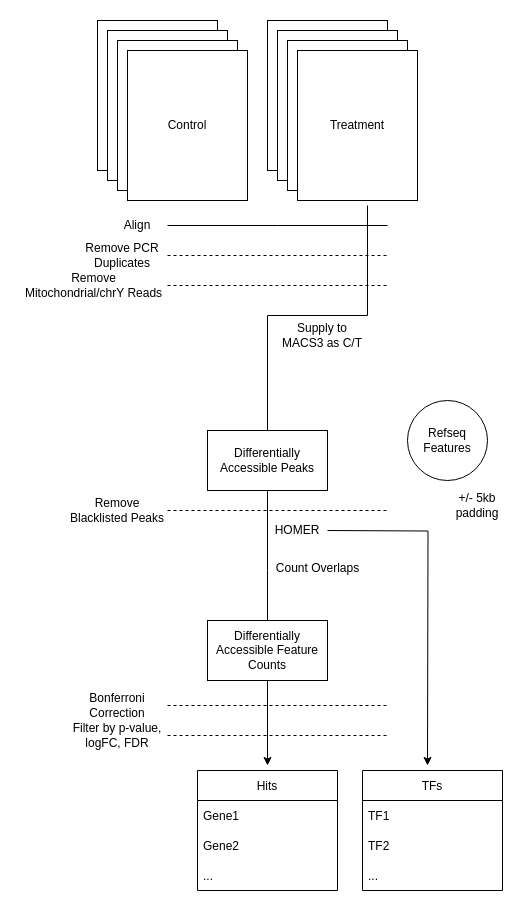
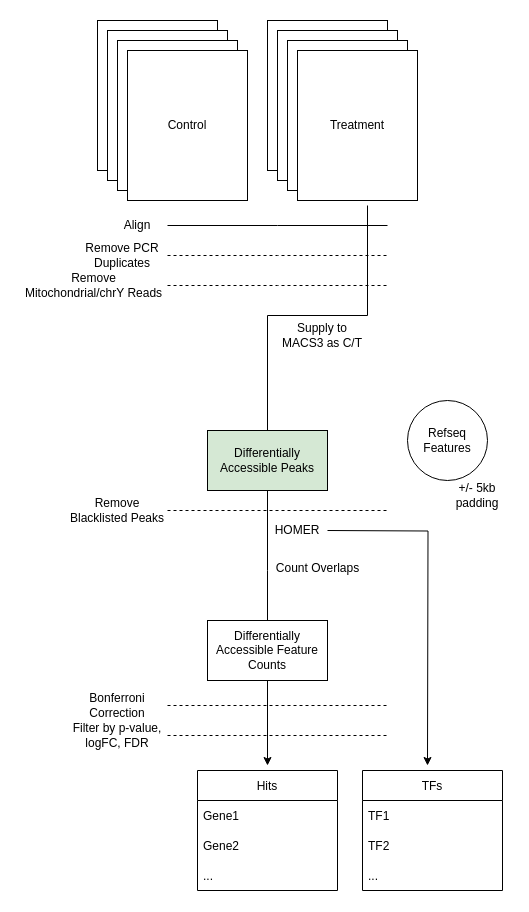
  <mxCell id="0" />
  <mxCell id="1" parent="0" />
  <mxCell id="2" value="" style="rounded=0;whiteSpace=wrap;html=1;" vertex="1" parent="1"><mxGeometry x="97" y="20" width="120" height="150" as="geometry" /></mxCell>
  <mxCell id="3" value="" style="rounded=0;whiteSpace=wrap;html=1;" vertex="1" parent="1"><mxGeometry x="107" y="30" width="120" height="150" as="geometry" /></mxCell>
  <mxCell id="4" value="" style="rounded=0;whiteSpace=wrap;html=1;" vertex="1" parent="1"><mxGeometry x="117" y="40" width="120" height="150" as="geometry" /></mxCell>
  <mxCell id="5" value="Control" style="rounded=0;whiteSpace=wrap;html=1;" vertex="1" parent="1"><mxGeometry x="127" y="50" width="120" height="150" as="geometry" /></mxCell>
  <mxCell id="6" value="" style="rounded=0;whiteSpace=wrap;html=1;" vertex="1" parent="1"><mxGeometry x="267" y="20" width="120" height="150" as="geometry" /></mxCell>
  <mxCell id="7" value="" style="rounded=0;whiteSpace=wrap;html=1;" vertex="1" parent="1"><mxGeometry x="277" y="30" width="120" height="150" as="geometry" /></mxCell>
  <mxCell id="8" value="" style="rounded=0;whiteSpace=wrap;html=1;" vertex="1" parent="1"><mxGeometry x="287" y="40" width="120" height="150" as="geometry" /></mxCell>
  <mxCell id="9" style="edgeStyle=orthogonalEdgeStyle;rounded=0;orthogonalLoop=1;jettySize=auto;html=1;endArrow=none;endFill=0;" edge="1" parent="1"><mxGeometry relative="1" as="geometry"><mxPoint x="267" y="435" as="targetPoint" /><mxPoint x="367" y="205" as="sourcePoint" /><Array as="points"><mxPoint x="367" y="315" /><mxPoint x="267" y="315" /></Array></mxGeometry></mxCell>
  <mxCell id="10" value="Treatment" style="rounded=0;whiteSpace=wrap;html=1;" vertex="1" parent="1"><mxGeometry x="297" y="50" width="120" height="150" as="geometry" /></mxCell>
  <mxCell id="11" style="edgeStyle=orthogonalEdgeStyle;rounded=0;orthogonalLoop=1;jettySize=auto;html=1;endArrow=classic;endFill=1;" edge="1" parent="1" source="12"><mxGeometry relative="1" as="geometry"><mxPoint x="267" y="650" as="targetPoint" /></mxGeometry></mxCell>
- <mxCell id="12" value="Differentially Accessible Peaks" style="rounded=0;whiteSpace=wrap;html=1;" vertex="1" parent="1"><mxGeometry x="207" y="430" width="120" height="60" as="geometry" /></mxCell>
+ <mxCell id="12" value="Differentially Accessible Peaks" style="rounded=0;whiteSpace=wrap;html=1;fillColor=#d5e8d4;" vertex="1" parent="1"><mxGeometry x="207" y="430" width="120" height="60" as="geometry" /></mxCell>
  <mxCell id="13" style="edgeStyle=orthogonalEdgeStyle;rounded=0;orthogonalLoop=1;jettySize=auto;html=1;endArrow=none;endFill=0;" edge="1" parent="1" source="14"><mxGeometry relative="1" as="geometry"><mxPoint x="387" y="225" as="targetPoint" /></mxGeometry></mxCell>
  <mxCell id="14" value="Align" style="text;html=1;strokeColor=none;fillColor=none;align=center;verticalAlign=middle;whiteSpace=wrap;rounded=0;" vertex="1" parent="1"><mxGeometry x="107" y="210" width="60" height="30" as="geometry" /></mxCell>
  <mxCell id="15" style="edgeStyle=orthogonalEdgeStyle;rounded=0;orthogonalLoop=1;jettySize=auto;html=1;endArrow=none;endFill=0;dashed=1;" edge="1" parent="1" source="16"><mxGeometry relative="1" as="geometry"><mxPoint x="387" y="255" as="targetPoint" /></mxGeometry></mxCell>
  <mxCell id="16" value="Remove PCR Duplicates" style="text;html=1;strokeColor=none;fillColor=none;align=center;verticalAlign=middle;whiteSpace=wrap;rounded=0;" vertex="1" parent="1"><mxGeometry x="77" y="240" width="90" height="30" as="geometry" /></mxCell>
  <mxCell id="17" style="edgeStyle=orthogonalEdgeStyle;rounded=0;orthogonalLoop=1;jettySize=auto;html=1;endArrow=none;endFill=0;dashed=1;" edge="1" parent="1" source="18"><mxGeometry relative="1" as="geometry"><mxPoint x="387" y="285" as="targetPoint" /></mxGeometry></mxCell>
  <mxCell id="18" value="Remove Mitochondrial/chrY Reads" style="text;html=1;strokeColor=none;fillColor=none;align=center;verticalAlign=middle;whiteSpace=wrap;rounded=0;" vertex="1" parent="1"><mxGeometry x="20" y="270" width="147" height="30" as="geometry" /></mxCell>
  <mxCell id="19" value="Supply to MACS3 as C/T" style="text;html=1;strokeColor=none;fillColor=none;align=center;verticalAlign=middle;whiteSpace=wrap;rounded=0;" vertex="1" parent="1"><mxGeometry x="277" y="320" width="90" height="30" as="geometry" /></mxCell>
  <mxCell id="20" value="Refseq Features" style="ellipse;whiteSpace=wrap;html=1;aspect=fixed;" vertex="1" parent="1"><mxGeometry x="407" y="400" width="80" height="80" as="geometry" /></mxCell>
- <mxCell id="21" value="+/- 5kb padding" style="text;html=1;strokeColor=none;fillColor=none;align=center;verticalAlign=middle;whiteSpace=wrap;rounded=0;" vertex="1" parent="1"><mxGeometry x="447" y="490" width="60" height="30" as="geometry" /></mxCell>
+ <mxCell id="21" value="+/- 5kb padding" style="text;html=1;strokeColor=none;fillColor=none;align=center;verticalAlign=middle;whiteSpace=wrap;rounded=0;" vertex="1" parent="1"><mxGeometry x="447" y="480" width="60" height="30" as="geometry" /></mxCell>
  <mxCell id="22" value="Count Overlaps" style="text;html=1;strokeColor=none;fillColor=none;align=center;verticalAlign=middle;whiteSpace=wrap;rounded=0;" vertex="1" parent="1"><mxGeometry x="267" y="553" width="101" height="30" as="geometry" /></mxCell>
  <mxCell id="23" style="edgeStyle=orthogonalEdgeStyle;rounded=0;orthogonalLoop=1;jettySize=auto;html=1;endArrow=none;endFill=0;dashed=1;" edge="1" parent="1"><mxGeometry relative="1" as="geometry"><mxPoint x="387" y="510" as="targetPoint" /><mxPoint x="167" y="510" as="sourcePoint" /></mxGeometry></mxCell>
  <mxCell id="24" value="Remove Blacklisted Peaks" style="text;html=1;strokeColor=none;fillColor=none;align=center;verticalAlign=middle;whiteSpace=wrap;rounded=0;" vertex="1" parent="1"><mxGeometry x="67" y="495" width="100" height="30" as="geometry" /></mxCell>
  <mxCell id="25" style="edgeStyle=orthogonalEdgeStyle;rounded=0;orthogonalLoop=1;jettySize=auto;html=1;endArrow=classic;endFill=1;" edge="1" parent="1" source="26"><mxGeometry relative="1" as="geometry"><mxPoint x="267" y="765" as="targetPoint" /></mxGeometry></mxCell>
  <mxCell id="26" value="Differentially Accessible Feature Counts" style="rounded=0;whiteSpace=wrap;html=1;" vertex="1" parent="1"><mxGeometry x="207" y="620" width="120" height="60" as="geometry" /></mxCell>
  <mxCell id="27" style="edgeStyle=orthogonalEdgeStyle;rounded=0;orthogonalLoop=1;jettySize=auto;html=1;endArrow=none;endFill=0;dashed=1;" edge="1" parent="1"><mxGeometry relative="1" as="geometry"><mxPoint x="387" y="735" as="targetPoint" /><mxPoint x="167" y="735" as="sourcePoint" /></mxGeometry></mxCell>
  <mxCell id="28" value="Filter by p-value, logFC, FDR" style="text;html=1;strokeColor=none;fillColor=none;align=center;verticalAlign=middle;whiteSpace=wrap;rounded=0;" vertex="1" parent="1"><mxGeometry x="67" y="720" width="100" height="30" as="geometry" /></mxCell>
  <mxCell id="29" style="edgeStyle=orthogonalEdgeStyle;rounded=0;orthogonalLoop=1;jettySize=auto;html=1;endArrow=none;endFill=0;dashed=1;" edge="1" parent="1"><mxGeometry relative="1" as="geometry"><mxPoint x="387" y="705" as="targetPoint" /><mxPoint x="167" y="705" as="sourcePoint" /></mxGeometry></mxCell>
  <mxCell id="30" value="Bonferroni Correction" style="text;html=1;strokeColor=none;fillColor=none;align=center;verticalAlign=middle;whiteSpace=wrap;rounded=0;" vertex="1" parent="1"><mxGeometry x="67" y="690" width="100" height="30" as="geometry" /></mxCell>
  <mxCell id="31" value="Hits" style="swimlane;fontStyle=0;childLayout=stackLayout;horizontal=1;startSize=30;horizontalStack=0;resizeParent=1;resizeParentMax=0;resizeLast=0;collapsible=1;marginBottom=0;" vertex="1" parent="1"><mxGeometry x="197" y="770" width="140" height="120" as="geometry"><mxRectangle x="260" y="960" width="48" height="30" as="alternateBounds" /></mxGeometry></mxCell>
  <mxCell id="32" value="Gene1" style="text;strokeColor=none;fillColor=none;align=left;verticalAlign=middle;spacingLeft=4;spacingRight=4;overflow=hidden;points=[[0,0.5],[1,0.5]];portConstraint=eastwest;rotatable=0;" vertex="1" parent="31"><mxGeometry y="30" width="140" height="30" as="geometry" /></mxCell>
  <mxCell id="33" value="Gene2" style="text;strokeColor=none;fillColor=none;align=left;verticalAlign=middle;spacingLeft=4;spacingRight=4;overflow=hidden;points=[[0,0.5],[1,0.5]];portConstraint=eastwest;rotatable=0;" vertex="1" parent="31"><mxGeometry y="60" width="140" height="30" as="geometry" /></mxCell>
  <mxCell id="34" value="..." style="text;strokeColor=none;fillColor=none;align=left;verticalAlign=middle;spacingLeft=4;spacingRight=4;overflow=hidden;points=[[0,0.5],[1,0.5]];portConstraint=eastwest;rotatable=0;" vertex="1" parent="31"><mxGeometry y="90" width="140" height="30" as="geometry" /></mxCell>
  <mxCell id="35" style="edgeStyle=orthogonalEdgeStyle;rounded=0;orthogonalLoop=1;jettySize=auto;html=1;endArrow=classic;endFill=1;" edge="1" parent="1"><mxGeometry relative="1" as="geometry"><mxPoint x="427" y="765" as="targetPoint" /><mxPoint x="327" y="530" as="sourcePoint" /></mxGeometry></mxCell>
  <mxCell id="36" value="HOMER" style="text;html=1;strokeColor=none;fillColor=none;align=center;verticalAlign=middle;whiteSpace=wrap;rounded=0;" vertex="1" parent="1"><mxGeometry x="267" y="515" width="60" height="30" as="geometry" /></mxCell>
  <mxCell id="37" value="TFs" style="swimlane;fontStyle=0;childLayout=stackLayout;horizontal=1;startSize=30;horizontalStack=0;resizeParent=1;resizeParentMax=0;resizeLast=0;collapsible=1;marginBottom=0;" vertex="1" parent="1"><mxGeometry x="362" y="770" width="140" height="120" as="geometry" /></mxCell>
  <mxCell id="38" value="TF1" style="text;strokeColor=none;fillColor=none;align=left;verticalAlign=middle;spacingLeft=4;spacingRight=4;overflow=hidden;points=[[0,0.5],[1,0.5]];portConstraint=eastwest;rotatable=0;" vertex="1" parent="37"><mxGeometry y="30" width="140" height="30" as="geometry" /></mxCell>
  <mxCell id="39" value="TF2" style="text;strokeColor=none;fillColor=none;align=left;verticalAlign=middle;spacingLeft=4;spacingRight=4;overflow=hidden;points=[[0,0.5],[1,0.5]];portConstraint=eastwest;rotatable=0;" vertex="1" parent="37"><mxGeometry y="60" width="140" height="30" as="geometry" /></mxCell>
  <mxCell id="40" value="..." style="text;strokeColor=none;fillColor=none;align=left;verticalAlign=middle;spacingLeft=4;spacingRight=4;overflow=hidden;points=[[0,0.5],[1,0.5]];portConstraint=eastwest;rotatable=0;" vertex="1" parent="37"><mxGeometry y="90" width="140" height="30" as="geometry" /></mxCell>
